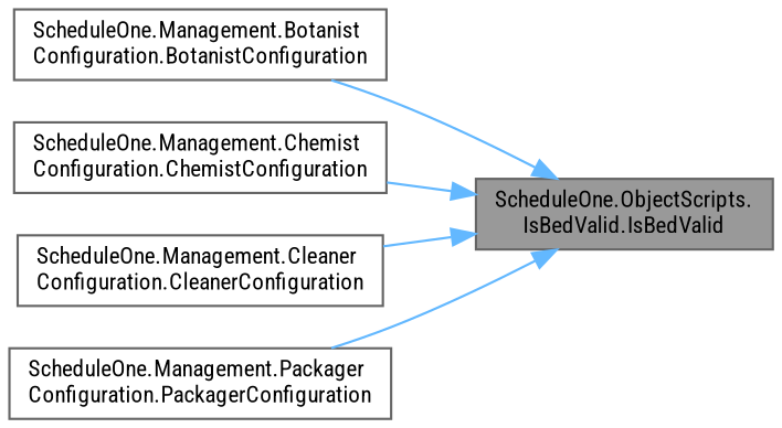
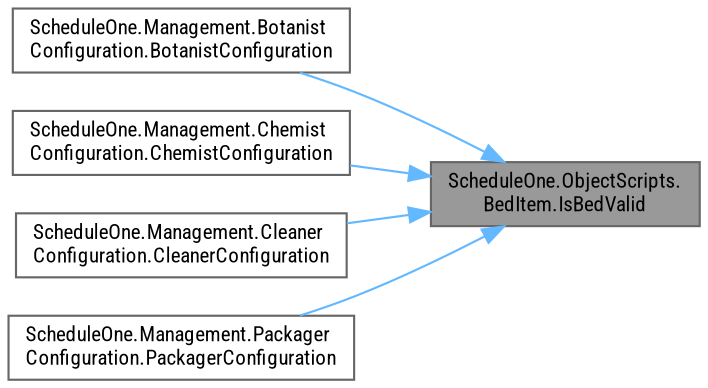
  digraph {
    rankdir=RL
    fontname="Roboto Condensed"
    node [color=grey40 fillcolor=white fontname="Roboto Condensed" fontsize=10 shape=box style=filled]
    edge [color=steelblue1 dir=back fontname="Roboto Condensed" fontsize=10 labelfontname=Helvetica labelfontsize=10 style=solid]
-   n1 [color=gray40 fillcolor=grey60 fontcolor=black height=0.2 label="ScheduleOne.ObjectScripts.\lIsBedValid.IsBedValid" width=0.4]
+   n1 [color=gray40 fillcolor=grey60 fontcolor=black height=0.2 label="ScheduleOne.ObjectScripts.\lBedItem.IsBedValid" width=0.4]
    n2 [height=0.2 label="ScheduleOne.Management.Botanist\lConfiguration.BotanistConfiguration" width=0.4]
    n3 [height=0.2 label="ScheduleOne.Management.Chemist\lConfiguration.ChemistConfiguration" width=0.4]
    n4 [height=0.2 label="ScheduleOne.Management.Cleaner\lConfiguration.CleanerConfiguration" width=0.4]
    n5 [height=0.2 label="ScheduleOne.Management.Packager\lConfiguration.PackagerConfiguration" width=0.4]
    n1 -> n2
    n1 -> n3
    n1 -> n4
    n1 -> n5
  }
